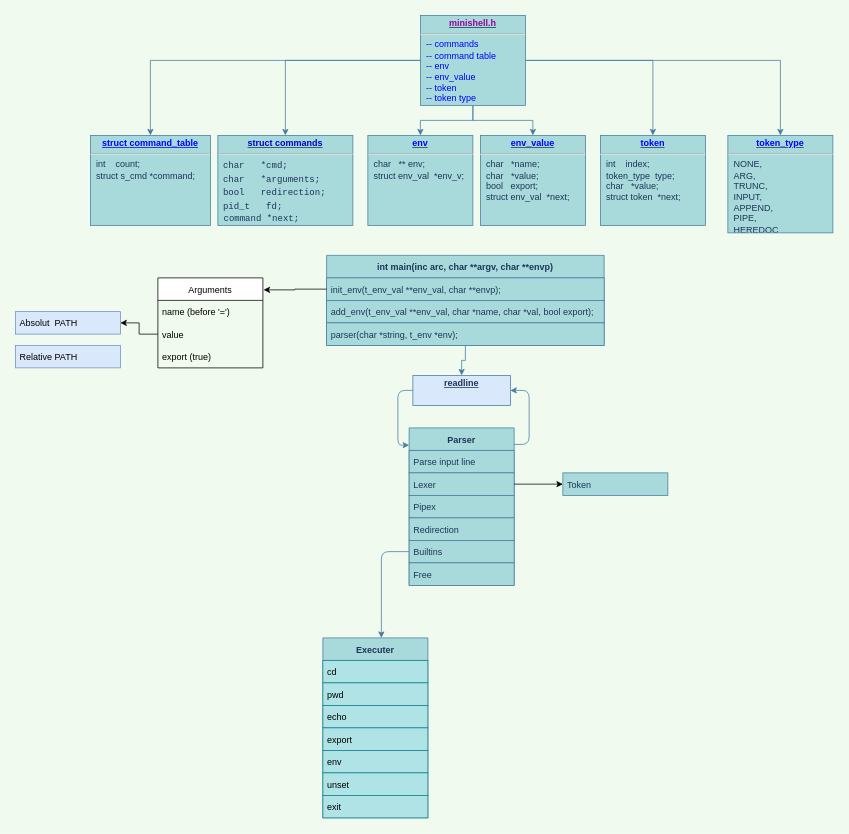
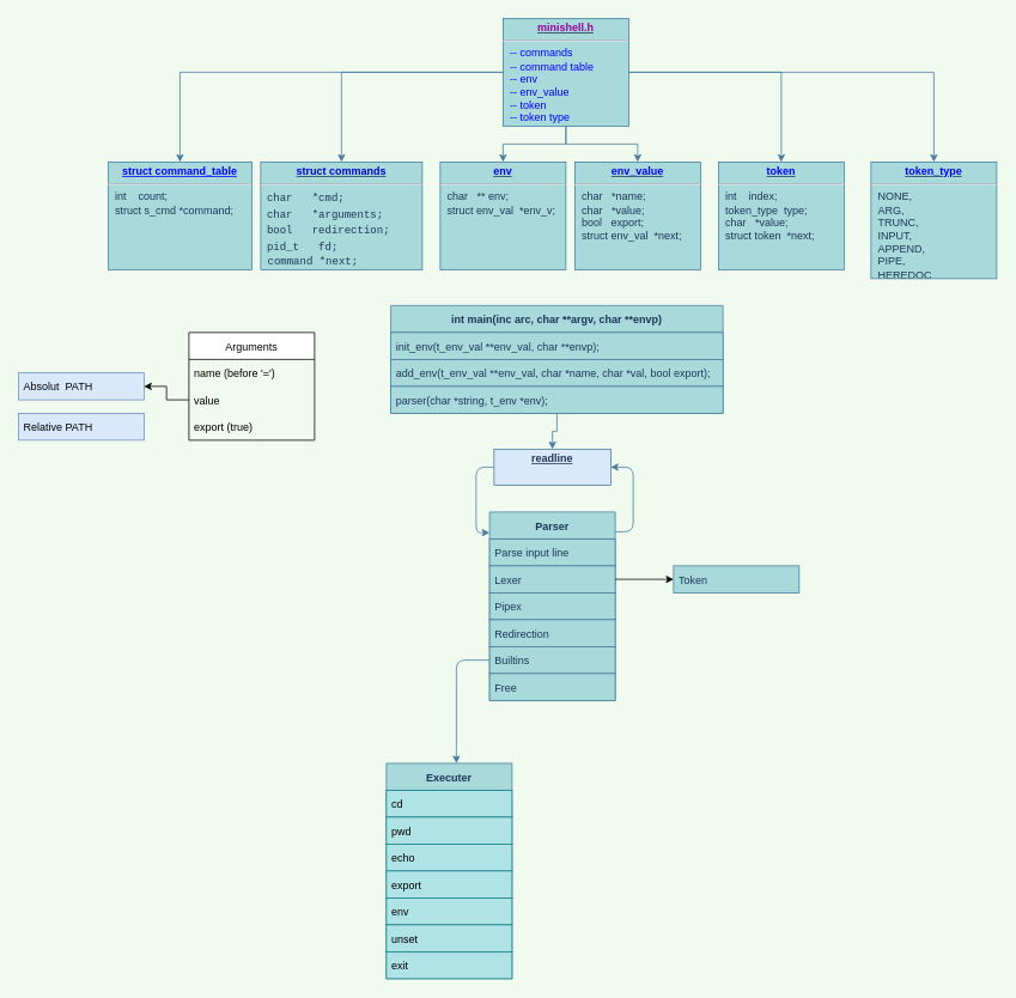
  <mxCell id="0" />
  <mxCell id="1" parent="0" />
  <mxCell id="2" value="" style="edgeStyle=orthogonalEdgeStyle;rounded=0;orthogonalLoop=1;jettySize=auto;html=1;labelBackgroundColor=#F1FAEE;strokeColor=#457B9D;fontColor=#1D3557;" parent="1" source="7" target="9" edge="1"><mxGeometry relative="1" as="geometry" /></mxCell>
  <mxCell id="3" value="" style="edgeStyle=orthogonalEdgeStyle;rounded=0;orthogonalLoop=1;jettySize=auto;html=1;fontColor=#1D3557;labelBackgroundColor=#F1FAEE;strokeColor=#457B9D;" parent="1" source="7" target="12" edge="1"><mxGeometry relative="1" as="geometry" /></mxCell>
  <mxCell id="4" value="" style="edgeStyle=orthogonalEdgeStyle;rounded=0;orthogonalLoop=1;jettySize=auto;html=1;fontColor=#1D3557;labelBackgroundColor=#F1FAEE;strokeColor=#457B9D;" parent="1" source="7" target="13" edge="1"><mxGeometry relative="1" as="geometry" /></mxCell>
  <mxCell id="5" value="" style="edgeStyle=orthogonalEdgeStyle;rounded=0;orthogonalLoop=1;jettySize=auto;html=1;fontColor=#1D3557;labelBackgroundColor=#F1FAEE;strokeColor=#457B9D;" parent="1" source="7" target="14" edge="1"><mxGeometry relative="1" as="geometry" /></mxCell>
  <mxCell id="6" value="" style="edgeStyle=orthogonalEdgeStyle;rounded=0;orthogonalLoop=1;jettySize=auto;html=1;fontColor=#1D3557;labelBackgroundColor=#F1FAEE;strokeColor=#457B9D;" parent="1" source="7" target="15" edge="1"><mxGeometry relative="1" as="geometry" /></mxCell>
  <mxCell id="7" value="&lt;p style=&quot;margin: 0px ; margin-top: 4px ; text-align: center ; text-decoration: underline&quot;&gt;&lt;b&gt;&lt;font color=&quot;#990099&quot;&gt;minishell.h&lt;/font&gt;&lt;/b&gt;&lt;/p&gt;&lt;hr&gt;&lt;p style=&quot;margin: 0px ; margin-left: 8px&quot;&gt;&lt;font color=&quot;#0000ff&quot;&gt;-- commands&lt;/font&gt;&lt;/p&gt;&lt;p style=&quot;margin: 0px ; margin-left: 8px&quot;&gt;&lt;font color=&quot;#0000ff&quot;&gt;-- command table&lt;/font&gt;&lt;/p&gt;&lt;p style=&quot;margin: 0px ; margin-left: 8px&quot;&gt;&lt;font color=&quot;#0000ff&quot;&gt;-- env&lt;/font&gt;&lt;/p&gt;&lt;p style=&quot;margin: 0px ; margin-left: 8px&quot;&gt;&lt;font color=&quot;#0000ff&quot;&gt;-- env_value&lt;/font&gt;&lt;/p&gt;&lt;p style=&quot;margin: 0px ; margin-left: 8px&quot;&gt;&lt;font color=&quot;#0000ff&quot;&gt;-- token&lt;/font&gt;&lt;/p&gt;&lt;p style=&quot;margin: 0px ; margin-left: 8px&quot;&gt;&lt;font color=&quot;#0000ff&quot;&gt;-- token type&lt;/font&gt;&lt;/p&gt;&lt;p style=&quot;margin: 0px ; margin-left: 8px&quot;&gt;&lt;br&gt;&lt;/p&gt;" style="verticalAlign=top;align=left;overflow=fill;fontSize=12;fontFamily=Helvetica;html=1;rounded=0;shadow=0;comic=0;labelBackgroundColor=none;strokeWidth=1;fillColor=#A8DADC;strokeColor=#457B9D;fontColor=#1D3557;" parent="1" vertex="1"><mxGeometry x="560" y="20" width="140" height="120" as="geometry" /></mxCell>
  <mxCell id="8" value="" style="edgeStyle=orthogonalEdgeStyle;rounded=0;orthogonalLoop=1;jettySize=auto;html=1;labelBackgroundColor=#F1FAEE;strokeColor=#457B9D;fontColor=#1D3557;" parent="1" source="7" target="10" edge="1"><mxGeometry relative="1" as="geometry" /></mxCell>
  <mxCell id="9" value="&lt;p style=&quot;margin: 0px ; margin-top: 4px ; text-align: center ; text-decoration: underline&quot;&gt;&lt;b&gt;&lt;font color=&quot;#0000cc&quot;&gt;struct commands&lt;/font&gt;&lt;/b&gt;&lt;/p&gt;&lt;hr&gt;&lt;div style=&quot;font-family: &amp;#34;menlo&amp;#34; , &amp;#34;monaco&amp;#34; , &amp;#34;courier new&amp;#34; , monospace ; line-height: 18px&quot;&gt;&lt;div&gt;&lt;span style=&quot;white-space: pre&quot;&gt;&amp;nbsp;&lt;/span&gt;char &lt;span style=&quot;white-space: pre&quot;&gt; &lt;/span&gt;&amp;nbsp;*cmd;&lt;/div&gt;&lt;div&gt;    &amp;nbsp;char &lt;span style=&quot;white-space: pre&quot;&gt; &lt;/span&gt;&amp;nbsp;*arguments;&lt;/div&gt;&lt;div&gt;    &amp;nbsp;bool &lt;span style=&quot;white-space: pre&quot;&gt; &lt;/span&gt;               redirection;&lt;/div&gt;&lt;div&gt;    &amp;nbsp;pid_t &lt;span style=&quot;white-space: pre&quot;&gt; &lt;/span&gt;              fd;&lt;/div&gt;&lt;/div&gt;&lt;p style=&quot;margin: 0px ; margin-left: 8px&quot;&gt;&lt;span style=&quot;font-family: &amp;#34;menlo&amp;#34; , &amp;#34;monaco&amp;#34; , &amp;#34;courier new&amp;#34; , monospace&quot;&gt;command&lt;/span&gt;&lt;span style=&quot;font-family: &amp;#34;menlo&amp;#34; , &amp;#34;monaco&amp;#34; , &amp;#34;courier new&amp;#34; , monospace&quot;&gt;    &lt;/span&gt;&lt;span style=&quot;font-family: &amp;#34;menlo&amp;#34; , &amp;#34;monaco&amp;#34; , &amp;#34;courier new&amp;#34; , monospace&quot;&gt;*&lt;/span&gt;&lt;span style=&quot;font-family: &amp;#34;menlo&amp;#34; , &amp;#34;monaco&amp;#34; , &amp;#34;courier new&amp;#34; , monospace&quot;&gt;next&lt;/span&gt;&lt;span style=&quot;font-family: &amp;#34;menlo&amp;#34; , &amp;#34;monaco&amp;#34; , &amp;#34;courier new&amp;#34; , monospace&quot;&gt;;&lt;/span&gt;&amp;nbsp;&lt;/p&gt;" style="verticalAlign=top;align=left;overflow=fill;fontSize=12;fontFamily=Helvetica;html=1;rounded=0;shadow=0;comic=0;labelBackgroundColor=none;strokeWidth=1;fillColor=#A8DADC;strokeColor=#457B9D;fontColor=#1D3557;" parent="1" vertex="1"><mxGeometry x="290" y="180" width="180" height="120" as="geometry" /></mxCell>
  <mxCell id="10" value="&lt;p style=&quot;margin: 4px 0px 0px ; text-align: center&quot;&gt;&lt;font color=&quot;#0000ff&quot;&gt;&lt;b style=&quot;text-decoration: underline&quot;&gt;struct&amp;nbsp;&lt;/b&gt;&lt;b&gt;&lt;u&gt;command_table&lt;/u&gt;&lt;/b&gt;&lt;/font&gt;&lt;/p&gt;&lt;hr&gt;&lt;p style=&quot;margin: 0px ; margin-left: 8px&quot;&gt;int &lt;span style=&quot;white-space: pre&quot;&gt; &lt;span style=&quot;white-space: pre&quot;&gt; &lt;span style=&quot;white-space: pre&quot;&gt; &lt;/span&gt;&lt;/span&gt;&lt;/span&gt;count;&lt;/p&gt;&lt;p style=&quot;margin: 0px ; margin-left: 8px&quot;&gt;struct s_cmd&lt;span style=&quot;white-space: pre&quot;&gt; &lt;/span&gt;*command;&lt;/p&gt;" style="verticalAlign=top;align=left;overflow=fill;fontSize=12;fontFamily=Helvetica;html=1;rounded=0;shadow=0;comic=0;labelBackgroundColor=none;strokeWidth=1;fillColor=#A8DADC;strokeColor=#457B9D;fontColor=#1D3557;" parent="1" vertex="1"><mxGeometry x="120" y="180" width="160" height="120" as="geometry" /></mxCell>
  <mxCell id="11" style="edgeStyle=orthogonalEdgeStyle;rounded=0;orthogonalLoop=1;jettySize=auto;html=1;exitX=0.5;exitY=1;exitDx=0;exitDy=0;labelBackgroundColor=#F1FAEE;strokeColor=#457B9D;fontColor=#1D3557;" parent="1" source="10" target="10" edge="1"><mxGeometry relative="1" as="geometry" /></mxCell>
  <mxCell id="12" value="&lt;p style=&quot;margin: 0px ; margin-top: 4px ; text-align: center ; text-decoration: underline&quot;&gt;&lt;b&gt;&lt;font color=&quot;#0000ff&quot;&gt;token&lt;/font&gt;&lt;/b&gt;&lt;/p&gt;&lt;hr&gt;&lt;p style=&quot;margin: 0px ; margin-left: 8px&quot;&gt;int &lt;span style=&quot;white-space: pre&quot;&gt; &lt;span style=&quot;white-space: pre&quot;&gt; &lt;span style=&quot;white-space: pre&quot;&gt; &lt;/span&gt;&lt;/span&gt;&lt;/span&gt;index;&lt;/p&gt;&lt;p style=&quot;margin: 0px ; margin-left: 8px&quot;&gt;token_type &lt;span style=&quot;white-space: pre&quot;&gt; &lt;/span&gt;type;&lt;/p&gt;&lt;p style=&quot;margin: 0px ; margin-left: 8px&quot;&gt;char &lt;span style=&quot;white-space: pre&quot;&gt; &lt;span style=&quot;white-space: pre&quot;&gt; &lt;/span&gt;&lt;/span&gt;*value;&lt;/p&gt;&lt;p style=&quot;margin: 0px ; margin-left: 8px&quot;&gt;struct token &lt;span style=&quot;white-space: pre&quot;&gt; &lt;/span&gt;*next;&lt;/p&gt;&lt;p style=&quot;margin: 0px ; margin-left: 8px&quot;&gt;&lt;br&gt;&lt;/p&gt;" style="verticalAlign=top;align=left;overflow=fill;fontSize=12;fontFamily=Helvetica;html=1;rounded=0;shadow=0;comic=0;labelBackgroundColor=none;strokeWidth=1;fillColor=#A8DADC;strokeColor=#457B9D;fontColor=#1D3557;" parent="1" vertex="1"><mxGeometry x="800" y="180" width="140" height="120" as="geometry" /></mxCell>
  <mxCell id="13" value="&lt;p style=&quot;margin: 0px ; margin-top: 4px ; text-align: center ; text-decoration: underline&quot;&gt;&lt;b&gt;&lt;font color=&quot;#0000ff&quot;&gt;env_value&lt;/font&gt;&lt;/b&gt;&lt;/p&gt;&lt;hr&gt;&lt;p style=&quot;margin: 0px ; margin-left: 8px&quot;&gt;char&lt;span style=&quot;white-space: pre&quot;&gt; &lt;span style=&quot;white-space: pre&quot;&gt; &lt;span style=&quot;white-space: pre&quot;&gt; &lt;/span&gt;&lt;/span&gt;&lt;/span&gt;*name;&lt;/p&gt;&lt;p style=&quot;margin: 0px ; margin-left: 8px&quot;&gt;char &lt;span style=&quot;white-space: pre&quot;&gt; &lt;span style=&quot;white-space: pre&quot;&gt; &lt;/span&gt;&lt;/span&gt;*value;&lt;/p&gt;&lt;p style=&quot;margin: 0px ; margin-left: 8px&quot;&gt;bool &lt;span style=&quot;white-space: pre&quot;&gt; &lt;span style=&quot;white-space: pre&quot;&gt; &lt;/span&gt;&lt;/span&gt;export;&lt;/p&gt;&lt;p style=&quot;margin: 0px ; margin-left: 8px&quot;&gt;struct env_val &lt;span style=&quot;white-space: pre&quot;&gt; &lt;/span&gt;*next;&lt;/p&gt;&lt;p style=&quot;margin: 0px ; margin-left: 8px&quot;&gt;&lt;br&gt;&lt;/p&gt;&lt;p style=&quot;margin: 0px ; margin-left: 8px&quot;&gt;&lt;br&gt;&lt;/p&gt;" style="verticalAlign=top;align=left;overflow=fill;fontSize=12;fontFamily=Helvetica;html=1;rounded=0;shadow=0;comic=0;labelBackgroundColor=none;strokeWidth=1;fillColor=#A8DADC;strokeColor=#457B9D;fontColor=#1D3557;" parent="1" vertex="1"><mxGeometry x="640" y="180" width="140" height="120" as="geometry" /></mxCell>
  <mxCell id="14" value="&lt;p style=&quot;margin: 0px ; margin-top: 4px ; text-align: center ; text-decoration: underline&quot;&gt;&lt;b&gt;&lt;font color=&quot;#0000ff&quot;&gt;token_type&lt;/font&gt;&lt;/b&gt;&lt;/p&gt;&lt;hr&gt;&lt;p style=&quot;margin: 0px ; margin-left: 8px&quot;&gt;NONE,&lt;/p&gt;&lt;p style=&quot;margin: 0px ; margin-left: 8px&quot;&gt;ARG,&lt;/p&gt;&lt;p style=&quot;margin: 0px ; margin-left: 8px&quot;&gt;TRUNC,&lt;/p&gt;&lt;p style=&quot;margin: 0px ; margin-left: 8px&quot;&gt;INPUT,&lt;/p&gt;&lt;p style=&quot;margin: 0px ; margin-left: 8px&quot;&gt;APPEND,&lt;/p&gt;&lt;p style=&quot;margin: 0px ; margin-left: 8px&quot;&gt;PIPE,&lt;/p&gt;&lt;p style=&quot;margin: 0px ; margin-left: 8px&quot;&gt;HEREDOC&lt;/p&gt;&lt;p style=&quot;margin: 0px ; margin-left: 8px&quot;&gt;&lt;br&gt;&lt;/p&gt;" style="verticalAlign=top;align=left;overflow=fill;fontSize=12;fontFamily=Helvetica;html=1;rounded=0;shadow=0;comic=0;labelBackgroundColor=none;strokeWidth=1;fillColor=#A8DADC;strokeColor=#457B9D;fontColor=#1D3557;" parent="1" vertex="1"><mxGeometry x="970" y="180" width="140" height="130" as="geometry" /></mxCell>
  <mxCell id="15" value="&lt;p style=&quot;margin: 0px ; margin-top: 4px ; text-align: center ; text-decoration: underline&quot;&gt;&lt;b&gt;&lt;font color=&quot;#0000ff&quot;&gt;env&lt;/font&gt;&lt;/b&gt;&lt;/p&gt;&lt;hr&gt;&lt;p style=&quot;margin: 0px ; margin-left: 8px&quot;&gt;char &lt;span style=&quot;white-space: pre&quot;&gt; &lt;span style=&quot;white-space: pre&quot;&gt; &lt;/span&gt;&lt;/span&gt;** env;&lt;/p&gt;&lt;p style=&quot;margin: 0px ; margin-left: 8px&quot;&gt;struct env_val &lt;span style=&quot;white-space: pre&quot;&gt; &lt;/span&gt;*env_v;&lt;/p&gt;&lt;p style=&quot;margin: 0px ; margin-left: 8px&quot;&gt;&lt;br&gt;&lt;/p&gt;" style="verticalAlign=top;align=left;overflow=fill;fontSize=12;fontFamily=Helvetica;html=1;rounded=0;shadow=0;comic=0;labelBackgroundColor=none;strokeWidth=1;fillColor=#A8DADC;strokeColor=#457B9D;fontColor=#1D3557;" parent="1" vertex="1"><mxGeometry x="490" y="180" width="140" height="120" as="geometry" /></mxCell>
  <mxCell id="16" style="edgeStyle=orthogonalEdgeStyle;curved=0;rounded=1;sketch=0;orthogonalLoop=1;jettySize=auto;html=1;entryX=0;entryY=0.11;entryDx=0;entryDy=0;entryPerimeter=0;fontColor=#1D3557;strokeColor=#457B9D;fillColor=#A8DADC;exitX=0;exitY=0.5;exitDx=0;exitDy=0;labelBackgroundColor=#F1FAEE;" parent="1" source="17" target="24" edge="1"><mxGeometry relative="1" as="geometry" /></mxCell>
  <mxCell id="17" value="&lt;p style=&quot;margin: 0px ; margin-top: 4px ; text-align: center ; text-decoration: underline&quot;&gt;&lt;b&gt;readline&lt;/b&gt;&lt;/p&gt;" style="verticalAlign=top;align=left;overflow=fill;fontSize=12;fontFamily=Helvetica;html=1;rounded=0;shadow=0;comic=0;labelBackgroundColor=none;strokeWidth=1;fillColor=#dae8fc;strokeColor=#457B9D;fontColor=#1D3557;" parent="1" vertex="1"><mxGeometry x="550" y="500" width="130" height="40" as="geometry" /></mxCell>
  <mxCell id="18" value="" style="edgeStyle=orthogonalEdgeStyle;rounded=0;orthogonalLoop=1;jettySize=auto;html=1;labelBackgroundColor=#F1FAEE;strokeColor=#457B9D;fontColor=#1D3557;" parent="1" source="19" target="17" edge="1"><mxGeometry relative="1" as="geometry" /></mxCell>
  <mxCell id="19" value="int main(inc arc, char **argv, char **envp)" style="swimlane;fontStyle=1;childLayout=stackLayout;horizontal=1;startSize=30;horizontalStack=0;resizeParent=1;resizeParentMax=0;resizeLast=0;collapsible=1;marginBottom=0;rounded=0;fillColor=#A8DADC;strokeColor=#457B9D;fontColor=#1D3557;" parent="1" vertex="1"><mxGeometry x="435" y="340" width="370" height="120" as="geometry"><mxRectangle x="435" y="380" width="270" height="30" as="alternateBounds" /></mxGeometry></mxCell>
  <mxCell id="20" value="init_env(t_env_val **env_val, char **envp);" style="text;align=left;verticalAlign=middle;spacingLeft=4;spacingRight=4;overflow=hidden;points=[[0,0.5],[1,0.5]];portConstraint=eastwest;rotatable=0;fillColor=#A8DADC;fontColor=#1D3557;strokeColor=#457B9D;rounded=0;" parent="19" vertex="1"><mxGeometry y="30" width="370" height="30" as="geometry" /></mxCell>
  <mxCell id="21" value="add_env(t_env_val **env_val, char *name, char *val, bool export);" style="text;align=left;verticalAlign=middle;spacingLeft=4;spacingRight=4;overflow=hidden;points=[[0,0.5],[1,0.5]];portConstraint=eastwest;rotatable=0;fillColor=#A8DADC;fontColor=#1D3557;strokeColor=#457B9D;rounded=0;" parent="19" vertex="1"><mxGeometry y="60" width="370" height="30" as="geometry" /></mxCell>
  <mxCell id="22" value="parser(char *string, t_env *env);" style="text;align=left;verticalAlign=middle;spacingLeft=4;spacingRight=4;overflow=hidden;points=[[0,0.5],[1,0.5]];portConstraint=eastwest;rotatable=0;fillColor=#A8DADC;fontColor=#1D3557;strokeColor=#457B9D;rounded=0;" parent="19" vertex="1"><mxGeometry y="90" width="370" height="30" as="geometry" /></mxCell>
  <mxCell id="23" style="edgeStyle=orthogonalEdgeStyle;curved=0;rounded=1;sketch=0;orthogonalLoop=1;jettySize=auto;html=1;entryX=1;entryY=0.5;entryDx=0;entryDy=0;fontColor=#1D3557;strokeColor=#457B9D;fillColor=#A8DADC;exitX=0.993;exitY=0.105;exitDx=0;exitDy=0;exitPerimeter=0;labelBackgroundColor=#F1FAEE;" parent="1" source="24" target="17" edge="1"><mxGeometry relative="1" as="geometry" /></mxCell>
  <mxCell id="24" value="Parser" style="swimlane;fontStyle=1;childLayout=stackLayout;horizontal=1;startSize=30;horizontalStack=0;resizeParent=1;resizeParentMax=0;resizeLast=0;collapsible=1;marginBottom=0;fillColor=#A8DADC;fontColor=#1D3557;strokeColor=#457B9D;rounded=0;" parent="1" vertex="1"><mxGeometry x="545" y="570" width="140" height="210" as="geometry"><mxRectangle x="545" y="610" width="70" height="30" as="alternateBounds" /></mxGeometry></mxCell>
  <mxCell id="25" value="Parse input line" style="text;strokeColor=#457B9D;fillColor=#A8DADC;align=left;verticalAlign=middle;spacingLeft=4;spacingRight=4;overflow=hidden;points=[[0,0.5],[1,0.5]];portConstraint=eastwest;rotatable=0;fontColor=#1D3557;rounded=0;" parent="24" vertex="1"><mxGeometry y="30" width="140" height="30" as="geometry" /></mxCell>
  <mxCell id="26" value="Lexer" style="text;strokeColor=#457B9D;fillColor=#A8DADC;align=left;verticalAlign=middle;spacingLeft=4;spacingRight=4;overflow=hidden;points=[[0,0.5],[1,0.5]];portConstraint=eastwest;rotatable=0;fontColor=#1D3557;rounded=0;" parent="24" vertex="1"><mxGeometry y="60" width="140" height="30" as="geometry" /></mxCell>
  <mxCell id="27" value="Pipex" style="text;strokeColor=#457B9D;fillColor=#A8DADC;align=left;verticalAlign=middle;spacingLeft=4;spacingRight=4;overflow=hidden;points=[[0,0.5],[1,0.5]];portConstraint=eastwest;rotatable=0;fontColor=#1D3557;rounded=0;" parent="24" vertex="1"><mxGeometry y="90" width="140" height="30" as="geometry" /></mxCell>
  <mxCell id="28" value="Redirection" style="text;strokeColor=#457B9D;fillColor=#A8DADC;align=left;verticalAlign=middle;spacingLeft=4;spacingRight=4;overflow=hidden;points=[[0,0.5],[1,0.5]];portConstraint=eastwest;rotatable=0;fontColor=#1D3557;rounded=0;" parent="24" vertex="1"><mxGeometry y="120" width="140" height="30" as="geometry" /></mxCell>
  <mxCell id="29" value="Builtins" style="text;strokeColor=#457B9D;fillColor=#A8DADC;align=left;verticalAlign=middle;spacingLeft=4;spacingRight=4;overflow=hidden;points=[[0,0.5],[1,0.5]];portConstraint=eastwest;rotatable=0;fontColor=#1D3557;rounded=0;fontStyle=0" parent="24" vertex="1"><mxGeometry y="150" width="140" height="30" as="geometry" /></mxCell>
  <mxCell id="30" value="Free" style="text;strokeColor=#457B9D;fillColor=#A8DADC;align=left;verticalAlign=middle;spacingLeft=4;spacingRight=4;overflow=hidden;points=[[0,0.5],[1,0.5]];portConstraint=eastwest;rotatable=0;fontColor=#1D3557;rounded=0;" parent="24" vertex="1"><mxGeometry y="180" width="140" height="30" as="geometry" /></mxCell>
  <mxCell id="31" style="edgeStyle=orthogonalEdgeStyle;curved=0;rounded=1;sketch=0;orthogonalLoop=1;jettySize=auto;html=1;entryX=0.557;entryY=0;entryDx=0;entryDy=0;fontColor=#1D3557;strokeColor=#457B9D;fillColor=#A8DADC;entryPerimeter=0;labelBackgroundColor=#F1FAEE;" parent="1" source="29" target="32" edge="1"><mxGeometry relative="1" as="geometry"><mxPoint x="310" y="700" as="targetPoint" /></mxGeometry></mxCell>
  <mxCell id="32" value="Executer" style="swimlane;fontStyle=1;childLayout=stackLayout;horizontal=1;startSize=30;horizontalStack=0;resizeParent=1;resizeParentMax=0;resizeLast=0;collapsible=1;marginBottom=0;rounded=0;sketch=0;fontColor=#1D3557;strokeColor=#457B9D;fillColor=#A8DADC;" parent="1" vertex="1"><mxGeometry x="430" y="850" width="140" height="240" as="geometry"><mxRectangle x="220" y="840" width="80" height="30" as="alternateBounds" /></mxGeometry></mxCell>
  <mxCell id="33" value="cd" style="text;strokeColor=#0e8088;fillColor=#b0e3e6;align=left;verticalAlign=middle;spacingLeft=4;spacingRight=4;overflow=hidden;points=[[0,0.5],[1,0.5]];portConstraint=eastwest;rotatable=0;rounded=0;sketch=0;" parent="32" vertex="1"><mxGeometry y="30" width="140" height="30" as="geometry" /></mxCell>
  <mxCell id="34" value="pwd" style="text;strokeColor=#0e8088;fillColor=#b0e3e6;align=left;verticalAlign=middle;spacingLeft=4;spacingRight=4;overflow=hidden;points=[[0,0.5],[1,0.5]];portConstraint=eastwest;rotatable=0;rounded=0;sketch=0;" parent="32" vertex="1"><mxGeometry y="60" width="140" height="30" as="geometry" /></mxCell>
  <mxCell id="35" value="echo" style="text;strokeColor=#0e8088;fillColor=#b0e3e6;align=left;verticalAlign=middle;spacingLeft=4;spacingRight=4;overflow=hidden;points=[[0,0.5],[1,0.5]];portConstraint=eastwest;rotatable=0;rounded=0;sketch=0;" parent="32" vertex="1"><mxGeometry y="90" width="140" height="30" as="geometry" /></mxCell>
  <mxCell id="36" value="export" style="text;strokeColor=#0e8088;fillColor=#b0e3e6;align=left;verticalAlign=middle;spacingLeft=4;spacingRight=4;overflow=hidden;points=[[0,0.5],[1,0.5]];portConstraint=eastwest;rotatable=0;rounded=0;sketch=0;" parent="32" vertex="1"><mxGeometry y="120" width="140" height="30" as="geometry" /></mxCell>
  <mxCell id="37" value="env" style="text;strokeColor=#0e8088;fillColor=#b0e3e6;align=left;verticalAlign=middle;spacingLeft=4;spacingRight=4;overflow=hidden;points=[[0,0.5],[1,0.5]];portConstraint=eastwest;rotatable=0;rounded=0;sketch=0;" parent="32" vertex="1"><mxGeometry y="150" width="140" height="30" as="geometry" /></mxCell>
  <mxCell id="38" value="unset" style="text;strokeColor=#0e8088;fillColor=#b0e3e6;align=left;verticalAlign=middle;spacingLeft=4;spacingRight=4;overflow=hidden;points=[[0,0.5],[1,0.5]];portConstraint=eastwest;rotatable=0;rounded=0;sketch=0;" parent="32" vertex="1"><mxGeometry y="180" width="140" height="30" as="geometry" /></mxCell>
  <mxCell id="39" value="exit" style="text;strokeColor=#0e8088;fillColor=#b0e3e6;align=left;verticalAlign=middle;spacingLeft=4;spacingRight=4;overflow=hidden;points=[[0,0.5],[1,0.5]];portConstraint=eastwest;rotatable=0;rounded=0;sketch=0;" parent="32" vertex="1"><mxGeometry y="210" width="140" height="30" as="geometry" /></mxCell>
  <mxCell id="40" value="Arguments" style="swimlane;fontStyle=0;childLayout=stackLayout;horizontal=1;startSize=30;horizontalStack=0;resizeParent=1;resizeParentMax=0;resizeLast=0;collapsible=1;marginBottom=0;" parent="1" vertex="1"><mxGeometry x="210" y="370" width="140" height="120" as="geometry" /></mxCell>
  <mxCell id="41" value="name (before '=')" style="text;strokeColor=none;fillColor=none;align=left;verticalAlign=middle;spacingLeft=4;spacingRight=4;overflow=hidden;points=[[0,0.5],[1,0.5]];portConstraint=eastwest;rotatable=0;" parent="40" vertex="1"><mxGeometry y="30" width="140" height="30" as="geometry" /></mxCell>
  <mxCell id="42" value="value" style="text;strokeColor=none;fillColor=none;align=left;verticalAlign=middle;spacingLeft=4;spacingRight=4;overflow=hidden;points=[[0,0.5],[1,0.5]];portConstraint=eastwest;rotatable=0;" parent="40" vertex="1"><mxGeometry y="60" width="140" height="30" as="geometry" /></mxCell>
  <mxCell id="43" value="export (true)" style="text;strokeColor=none;fillColor=none;align=left;verticalAlign=middle;spacingLeft=4;spacingRight=4;overflow=hidden;points=[[0,0.5],[1,0.5]];portConstraint=eastwest;rotatable=0;" parent="40" vertex="1"><mxGeometry y="90" width="140" height="30" as="geometry" /></mxCell>
- <mxCell id="44" style="edgeStyle=orthogonalEdgeStyle;rounded=0;orthogonalLoop=1;jettySize=auto;html=1;entryX=1.007;entryY=0.133;entryDx=0;entryDy=0;entryPerimeter=0;" parent="1" source="20" target="40" edge="1"><mxGeometry relative="1" as="geometry"><mxPoint x="260" y="360" as="targetPoint" /></mxGeometry></mxCell>
  <mxCell id="45" value="Token" style="text;strokeColor=#457B9D;fillColor=#A8DADC;align=left;verticalAlign=middle;spacingLeft=4;spacingRight=4;overflow=hidden;points=[[0,0.5],[1,0.5]];portConstraint=eastwest;rotatable=0;fontColor=#1D3557;rounded=0;" parent="1" vertex="1"><mxGeometry x="750" y="630" width="140" height="30" as="geometry" /></mxCell>
  <mxCell id="46" value="Absolut  PATH" style="text;strokeColor=#6c8ebf;fillColor=#dae8fc;align=left;verticalAlign=middle;spacingLeft=4;spacingRight=4;overflow=hidden;points=[[0,0.5],[1,0.5]];portConstraint=eastwest;rotatable=0;" parent="1" vertex="1"><mxGeometry x="20" y="415" width="140" height="30" as="geometry" /></mxCell>
  <mxCell id="47" style="edgeStyle=orthogonalEdgeStyle;rounded=0;orthogonalLoop=1;jettySize=auto;html=1;entryX=1;entryY=0.5;entryDx=0;entryDy=0;" parent="1" source="42" target="46" edge="1"><mxGeometry relative="1" as="geometry" /></mxCell>
  <mxCell id="48" value="Relative PATH" style="text;strokeColor=#6c8ebf;fillColor=#dae8fc;align=left;verticalAlign=middle;spacingLeft=4;spacingRight=4;overflow=hidden;points=[[0,0.5],[1,0.5]];portConstraint=eastwest;rotatable=0;" parent="1" vertex="1"><mxGeometry x="20" y="460" width="140" height="30" as="geometry" /></mxCell>
  <mxCell id="49" style="edgeStyle=orthogonalEdgeStyle;rounded=0;orthogonalLoop=1;jettySize=auto;html=1;entryX=0;entryY=0.5;entryDx=0;entryDy=0;" parent="1" source="26" target="45" edge="1"><mxGeometry relative="1" as="geometry" /></mxCell>
